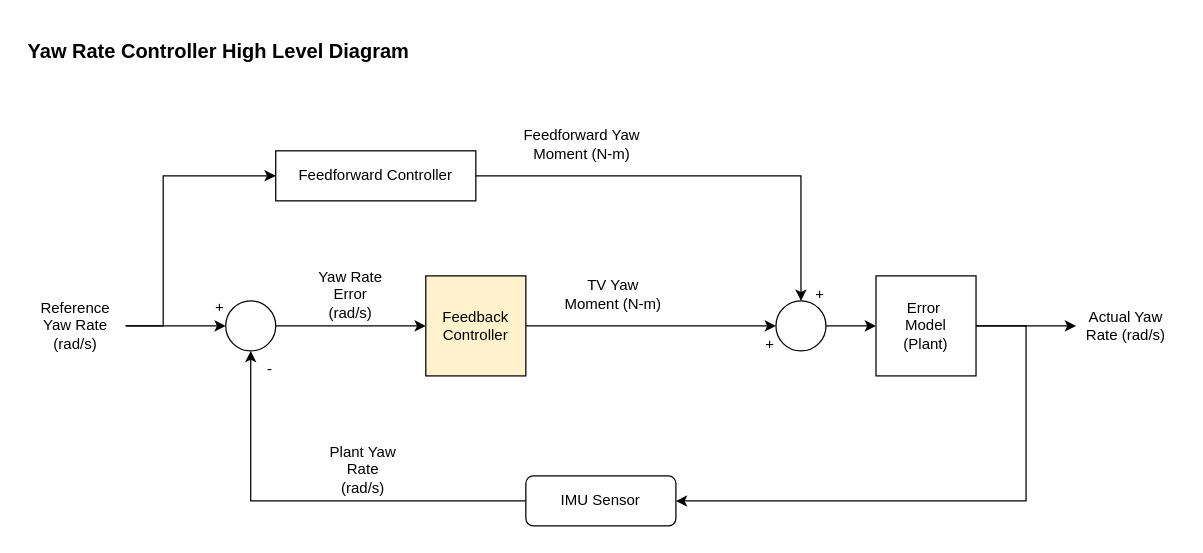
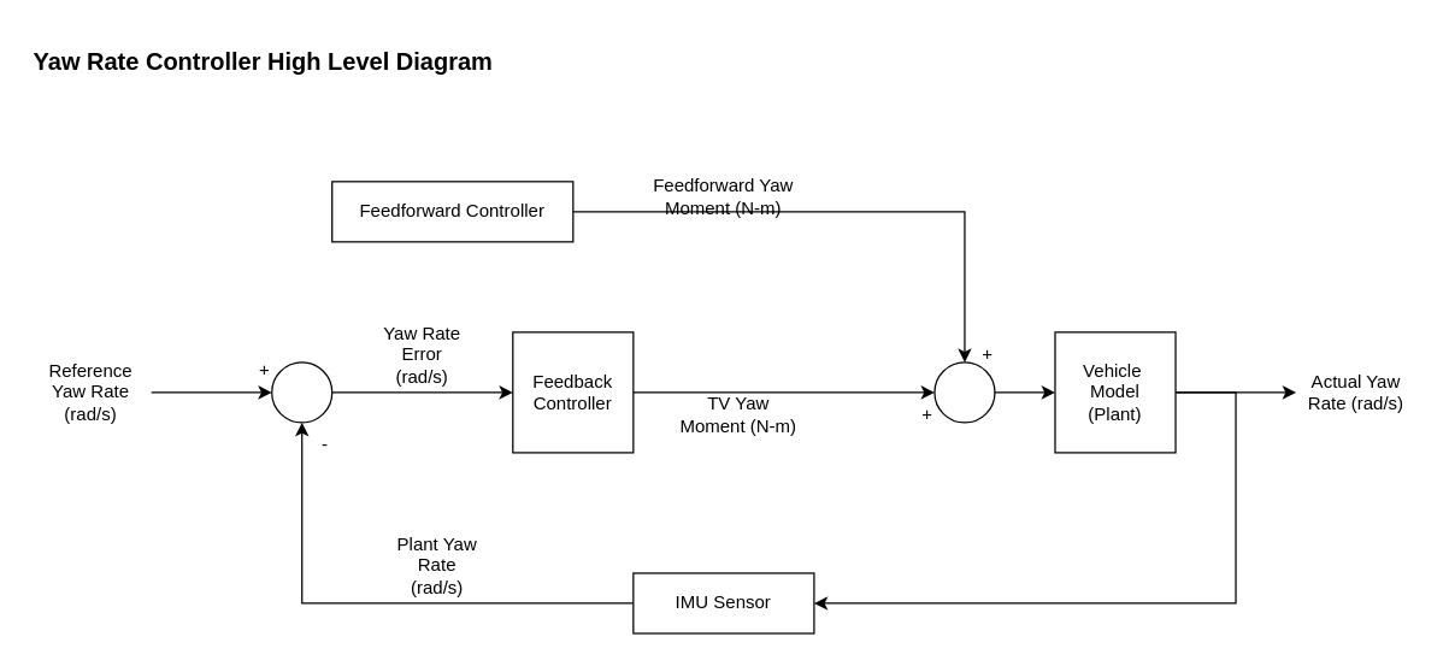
  <mxCell id="0" />
  <mxCell id="1" parent="0" />
  <mxCell id="2" style="edgeStyle=orthogonalEdgeStyle;rounded=0;orthogonalLoop=1;jettySize=auto;html=1;exitX=1;exitY=0.5;exitDx=0;exitDy=0;entryX=0;entryY=0.5;entryDx=0;entryDy=0;" parent="1" source="3" target="21" edge="1"><mxGeometry relative="1" as="geometry"><mxPoint x="570" y="270" as="targetPoint" /></mxGeometry></mxCell>
- <mxCell id="3" value="Feedback&lt;div&gt;Controller&lt;/div&gt;" style="rounded=0;whiteSpace=wrap;html=1;fillColor=#fff2cc;" parent="1" vertex="1"><mxGeometry x="340" y="220" width="80" height="80" as="geometry" /></mxCell>
+ <mxCell id="3" value="Feedback&lt;div&gt;Controller&lt;/div&gt;" style="rounded=0;whiteSpace=wrap;html=1;" parent="1" vertex="1"><mxGeometry x="340" y="220" width="80" height="80" as="geometry" /></mxCell>
  <mxCell id="4" style="edgeStyle=orthogonalEdgeStyle;rounded=0;orthogonalLoop=1;jettySize=auto;html=1;exitX=1;exitY=0.5;exitDx=0;exitDy=0;entryX=0;entryY=0.5;entryDx=0;entryDy=0;" parent="1" source="6" target="12" edge="1"><mxGeometry relative="1" as="geometry"><mxPoint x="700" y="260" as="targetPoint" /></mxGeometry></mxCell>
  <mxCell id="5" style="edgeStyle=orthogonalEdgeStyle;rounded=0;orthogonalLoop=1;jettySize=auto;html=1;exitX=1;exitY=0.5;exitDx=0;exitDy=0;entryX=1;entryY=0.5;entryDx=0;entryDy=0;" parent="1" source="6" target="16" edge="1"><mxGeometry relative="1" as="geometry"><Array as="points"><mxPoint x="820" y="260" /><mxPoint x="820" y="400" /></Array></mxGeometry></mxCell>
- <mxCell id="6" value="Error&amp;nbsp;&lt;div&gt;Model&lt;/div&gt;&lt;div&gt;(Plant)&lt;/div&gt;" style="rounded=0;whiteSpace=wrap;html=1;" parent="1" vertex="1"><mxGeometry x="700" y="220" width="80" height="80" as="geometry" /></mxCell>
+ <mxCell id="6" value="Vehicle&amp;nbsp;&lt;div&gt;Model&lt;/div&gt;&lt;div&gt;(Plant)&lt;/div&gt;" style="rounded=0;whiteSpace=wrap;html=1;" parent="1" vertex="1"><mxGeometry x="700" y="220" width="80" height="80" as="geometry" /></mxCell>
  <mxCell id="7" style="edgeStyle=orthogonalEdgeStyle;rounded=0;orthogonalLoop=1;jettySize=auto;html=1;exitX=1;exitY=0.5;exitDx=0;exitDy=0;entryX=0;entryY=0.5;entryDx=0;entryDy=0;" parent="1" source="8" target="3" edge="1"><mxGeometry relative="1" as="geometry" /></mxCell>
  <mxCell id="8" value="" style="ellipse;whiteSpace=wrap;html=1;aspect=fixed;" parent="1" vertex="1"><mxGeometry x="180" y="240" width="40" height="40" as="geometry" /></mxCell>
  <mxCell id="9" style="edgeStyle=orthogonalEdgeStyle;rounded=0;orthogonalLoop=1;jettySize=auto;html=1;exitX=1;exitY=0.5;exitDx=0;exitDy=0;entryX=0;entryY=0.5;entryDx=0;entryDy=0;" parent="1" source="11" target="8" edge="1"><mxGeometry relative="1" as="geometry" /></mxCell>
- <mxCell id="10" style="edgeStyle=orthogonalEdgeStyle;rounded=0;orthogonalLoop=1;jettySize=auto;html=1;exitX=1;exitY=0.5;exitDx=0;exitDy=0;entryX=0;entryY=0.5;entryDx=0;entryDy=0;" edge="1" parent="1" source="11" target="25"><mxGeometry relative="1" as="geometry"><Array as="points"><mxPoint x="130" y="260" /><mxPoint x="130" y="140" /></Array></mxGeometry></mxCell>
  <mxCell id="11" value="Reference Yaw Rate (rad/s)" style="text;html=1;align=center;verticalAlign=middle;whiteSpace=wrap;rounded=0;" parent="1" vertex="1"><mxGeometry x="20" y="240" width="80" height="40" as="geometry" /></mxCell>
  <mxCell id="12" value="Actual Yaw Rate (rad/s)" style="text;html=1;align=center;verticalAlign=middle;whiteSpace=wrap;rounded=0;" parent="1" vertex="1"><mxGeometry x="860" y="240" width="80" height="40" as="geometry" /></mxCell>
  <mxCell id="13" value="Yaw Rate Error (rad/s)" style="text;html=1;align=center;verticalAlign=middle;whiteSpace=wrap;rounded=0;" parent="1" vertex="1"><mxGeometry x="250" y="220" width="60" height="30" as="geometry" /></mxCell>
- <mxCell id="14" value="TV Yaw Moment (N-m)" style="text;html=1;align=center;verticalAlign=middle;whiteSpace=wrap;rounded=0;" parent="1" vertex="1"><mxGeometry x="450" y="220" width="80" height="30" as="geometry" /></mxCell>
+ <mxCell id="14" value="TV Yaw Moment (N-m)" style="text;html=1;align=center;verticalAlign=middle;whiteSpace=wrap;rounded=0;" parent="1" vertex="1"><mxGeometry x="450" y="260" width="80" height="30" as="geometry" /></mxCell>
  <mxCell id="15" style="edgeStyle=orthogonalEdgeStyle;rounded=0;orthogonalLoop=1;jettySize=auto;html=1;exitX=0;exitY=0.5;exitDx=0;exitDy=0;entryX=0.5;entryY=1;entryDx=0;entryDy=0;" parent="1" source="16" target="8" edge="1"><mxGeometry relative="1" as="geometry" /></mxCell>
- <mxCell id="16" value="IMU Sensor" style="whiteSpace=wrap;html=1;rounded=1;" parent="1" vertex="1"><mxGeometry x="420" y="380" width="120" height="40" as="geometry" /></mxCell>
+ <mxCell id="16" value="IMU Sensor" style="rounded=0;whiteSpace=wrap;html=1;" parent="1" vertex="1"><mxGeometry x="420" y="380" width="120" height="40" as="geometry" /></mxCell>
  <mxCell id="17" value="+" style="text;html=1;align=center;verticalAlign=middle;resizable=0;points=[];autosize=1;strokeColor=none;fillColor=none;" parent="1" vertex="1"><mxGeometry x="160" y="230" width="30" height="30" as="geometry" /></mxCell>
  <mxCell id="18" value="-" style="text;html=1;align=center;verticalAlign=middle;resizable=0;points=[];autosize=1;strokeColor=none;fillColor=none;" parent="1" vertex="1"><mxGeometry x="200" y="280" width="30" height="30" as="geometry" /></mxCell>
  <mxCell id="19" value="Plant Yaw Rate (rad/s)" style="text;html=1;align=center;verticalAlign=middle;whiteSpace=wrap;rounded=0;" parent="1" vertex="1"><mxGeometry y="360" width="60" height="30" as="geometry" x="260" /></mxCell>
  <mxCell id="20" style="edgeStyle=orthogonalEdgeStyle;rounded=0;orthogonalLoop=1;jettySize=auto;html=1;exitX=1;exitY=0.5;exitDx=0;exitDy=0;entryX=0;entryY=0.5;entryDx=0;entryDy=0;" edge="1" parent="1" source="21" target="6"><mxGeometry relative="1" as="geometry" /></mxCell>
  <mxCell id="21" value="" style="ellipse;whiteSpace=wrap;html=1;aspect=fixed;" vertex="1" parent="1"><mxGeometry x="620" y="240" width="40" height="40" as="geometry" /></mxCell>
  <mxCell id="22" value="+" style="text;html=1;align=center;verticalAlign=middle;resizable=0;points=[];autosize=1;strokeColor=none;fillColor=none;" vertex="1" parent="1"><mxGeometry x="600" y="260" width="30" height="30" as="geometry" /></mxCell>
  <mxCell id="23" value="+" style="text;html=1;align=center;verticalAlign=middle;resizable=0;points=[];autosize=1;strokeColor=none;fillColor=none;" vertex="1" parent="1"><mxGeometry x="640" y="220" width="30" height="30" as="geometry" /></mxCell>
  <mxCell id="24" style="edgeStyle=orthogonalEdgeStyle;rounded=0;orthogonalLoop=1;jettySize=auto;html=1;exitX=1;exitY=0.5;exitDx=0;exitDy=0;entryX=0.5;entryY=0;entryDx=0;entryDy=0;" edge="1" parent="1" source="25" target="21"><mxGeometry relative="1" as="geometry" /></mxCell>
  <mxCell id="25" value="Feedforward Controller" style="rounded=0;whiteSpace=wrap;html=1;" vertex="1" parent="1"><mxGeometry x="220" y="120" width="160" height="40" as="geometry" /></mxCell>
- <mxCell id="26" value="Feedforward Yaw Moment (N-m)" style="text;html=1;align=center;verticalAlign=middle;whiteSpace=wrap;rounded=0;" vertex="1" parent="1"><mxGeometry x="410" y="100" width="110" height="30" as="geometry" /></mxCell>
+ <mxCell id="26" value="Feedforward Yaw Moment (N-m)" style="text;html=1;align=center;verticalAlign=middle;whiteSpace=wrap;rounded=0;" vertex="1" parent="1"><mxGeometry x="425" y="115" width="110" height="30" as="geometry" /></mxCell>
  <mxCell id="27" value="Yaw Rate Controller High Level Diagram" style="text;html=1;align=left;verticalAlign=middle;whiteSpace=wrap;rounded=0;fontStyle=1;fontSize=16;" vertex="1" parent="1"><mxGeometry x="20" y="20" width="310" height="40" as="geometry" /></mxCell>
